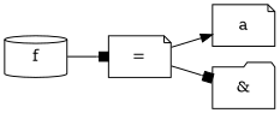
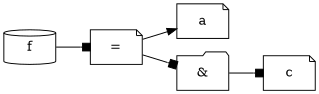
  digraph {
    rankdir=LR
    node [shape=note]
    edge [arrowhead=box]
    n1 [label=f shape=cylinder]
    n2 [label="="]
    n3 [label=a]
    n4 [label="&" shape=folder]
+   n5 [label=c]
    n1 -> n2
    n2 -> n3 [arrowhead=normal]
    n2 -> n4
+   n4 -> n5
  }
